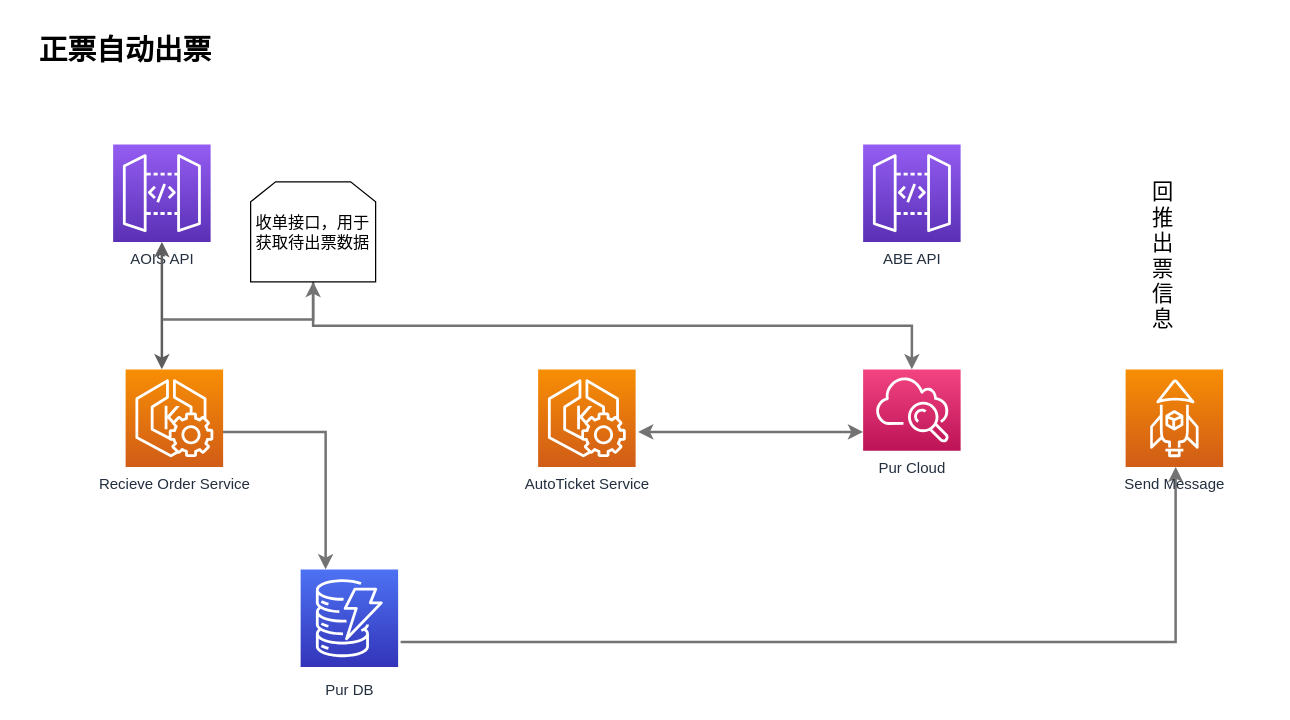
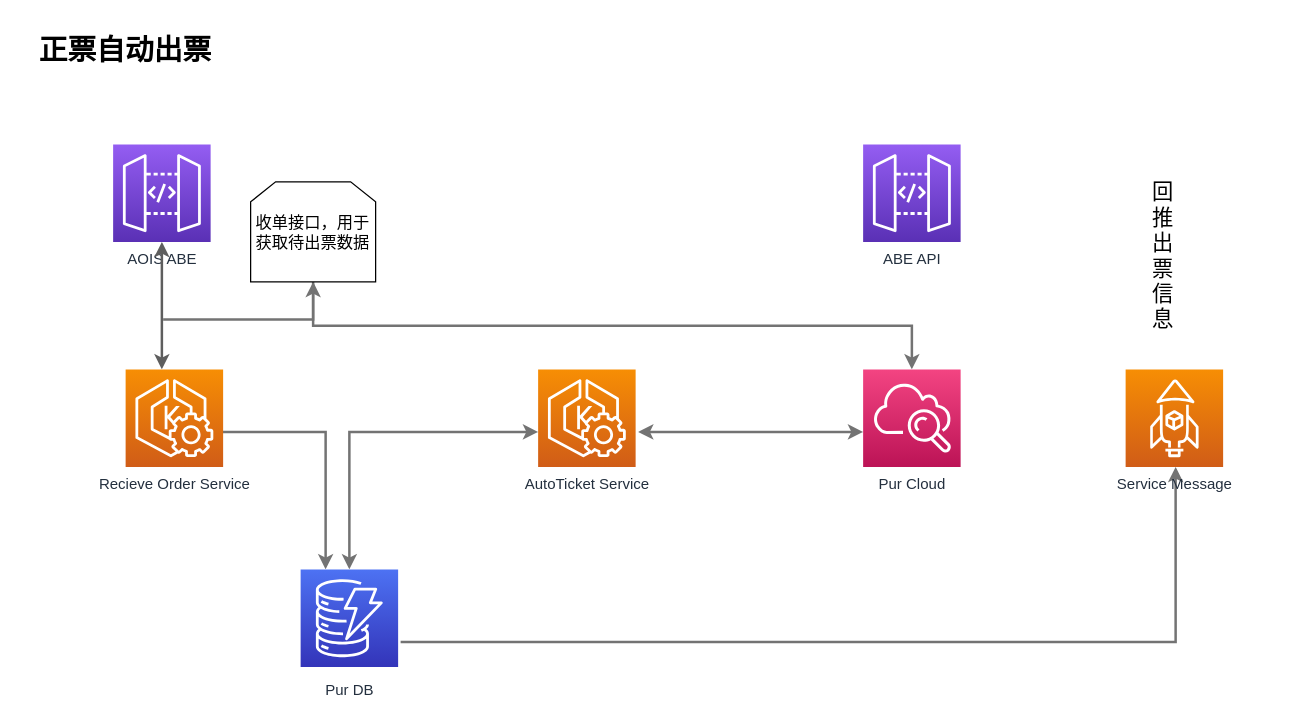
  <mxCell id="0" />
  <mxCell id="1" parent="0" />
  <mxCell id="2" value="正票自动出票" style="text;html=1;align=center;verticalAlign=middle;whiteSpace=wrap;rounded=0;fontSize=23;fontStyle=1" vertex="1" parent="1"><mxGeometry x="20" y="20" width="160" height="40" as="geometry" /></mxCell>
- <mxCell id="3" value="AOIS API" style="outlineConnect=0;fontColor=#232F3E;gradientColor=#945DF2;gradientDirection=north;fillColor=#5A30B5;strokeColor=#ffffff;dashed=0;verticalLabelPosition=bottom;verticalAlign=top;align=center;html=1;fontSize=12;fontStyle=0;aspect=fixed;shape=mxgraph.aws4.resourceIcon;resIcon=mxgraph.aws4.api_gateway;labelBackgroundColor=#ffffff;" vertex="1" parent="1"><mxGeometry x="90" y="115" width="78" height="78" as="geometry" /></mxCell>
+ <mxCell id="3" value="AOIS ABE" style="outlineConnect=0;fontColor=#232F3E;gradientColor=#945DF2;gradientDirection=north;fillColor=#5A30B5;strokeColor=#ffffff;dashed=0;verticalLabelPosition=bottom;verticalAlign=top;align=center;html=1;fontSize=12;fontStyle=0;aspect=fixed;shape=mxgraph.aws4.resourceIcon;resIcon=mxgraph.aws4.api_gateway;labelBackgroundColor=#ffffff;" vertex="1" parent="1"><mxGeometry x="90" y="115" width="78" height="78" as="geometry" /></mxCell>
  <mxCell id="4" style="rounded=0;orthogonalLoop=1;jettySize=auto;html=1;fontSize=23;strokeWidth=2;edgeStyle=elbowEdgeStyle;startArrow=classic;startFill=1;elbow=vertical;strokeColor=#5E5E5E;" edge="1" parent="1" target="3"><mxGeometry relative="1" as="geometry"><mxPoint x="129" y="295" as="sourcePoint" /></mxGeometry></mxCell>
  <mxCell id="5" style="edgeStyle=orthogonalEdgeStyle;rounded=0;orthogonalLoop=1;jettySize=auto;html=1;fontSize=23;startArrow=none;startFill=0;strokeWidth=2;strokeColor=#737373;" edge="1" parent="1" target="6"><mxGeometry relative="1" as="geometry"><mxPoint x="167.999" y="334" as="sourcePoint" /><Array as="points"><mxPoint x="168" y="345" /><mxPoint x="260" y="345" /></Array></mxGeometry></mxCell>
  <mxCell id="6" value="Pur DB" style="outlineConnect=0;fontColor=#232F3E;gradientColor=#4D72F3;gradientDirection=north;fillColor=#3334B9;strokeColor=#ffffff;dashed=0;verticalLabelPosition=bottom;verticalAlign=top;align=center;html=1;fontSize=12;fontStyle=0;aspect=fixed;shape=mxgraph.aws4.resourceIcon;resIcon=mxgraph.aws4.dynamodb;labelBackgroundColor=#ffffff;spacingTop=5;" vertex="1" parent="1"><mxGeometry x="240" y="455" width="78" height="78" as="geometry" /></mxCell>
+ <mxCell id="7" style="edgeStyle=elbowEdgeStyle;rounded=0;orthogonalLoop=1;jettySize=auto;elbow=vertical;html=1;fontSize=23;startArrow=classic;startFill=1;strokeColor=#737373;strokeWidth=2;endArrow=classic;endFill=1;" edge="1" parent="1" source="18" target="6"><mxGeometry relative="1" as="geometry"><mxPoint x="390" y="455" as="targetPoint" /><mxPoint x="420" y="355" as="sourcePoint" /><Array as="points"><mxPoint x="380" y="345" /><mxPoint x="460" y="494" /><mxPoint x="380" y="554" /></Array></mxGeometry></mxCell>
  <mxCell id="8" style="edgeStyle=elbowEdgeStyle;rounded=0;orthogonalLoop=1;jettySize=auto;elbow=vertical;html=1;fontSize=23;startArrow=classic;startFill=1;strokeColor=#737373;strokeWidth=2;" edge="1" parent="1" target="10"><mxGeometry relative="1" as="geometry"><mxPoint x="510" y="345" as="sourcePoint" /><Array as="points"><mxPoint x="599" y="345" /></Array></mxGeometry></mxCell>
  <mxCell id="9" style="edgeStyle=elbowEdgeStyle;rounded=0;orthogonalLoop=1;jettySize=auto;elbow=vertical;html=1;fontSize=23;startArrow=classic;startFill=1;strokeColor=#737373;strokeWidth=2;" edge="1" parent="1" source="10" target="17"><mxGeometry relative="1" as="geometry" /></mxCell>
- <mxCell id="10" value="Pur Cloud" style="outlineConnect=0;fontColor=#232F3E;gradientColor=#F34482;gradientDirection=north;fillColor=#BC1356;strokeColor=#ffffff;dashed=0;verticalLabelPosition=bottom;verticalAlign=top;align=center;html=1;fontSize=12;fontStyle=0;aspect=fixed;shape=mxgraph.aws4.resourceIcon;resIcon=mxgraph.aws4.cloudwatch;labelBackgroundColor=#ffffff;" vertex="1" parent="1"><mxGeometry x="690" y="295" width="78" height="65" as="geometry" /></mxCell>
+ <mxCell id="10" value="Pur Cloud" style="outlineConnect=0;fontColor=#232F3E;gradientColor=#F34482;gradientDirection=north;fillColor=#BC1356;strokeColor=#ffffff;dashed=0;verticalLabelPosition=bottom;verticalAlign=top;align=center;html=1;fontSize=12;fontStyle=0;aspect=fixed;shape=mxgraph.aws4.resourceIcon;resIcon=mxgraph.aws4.cloudwatch;labelBackgroundColor=#ffffff;" vertex="1" parent="1"><mxGeometry x="690" y="295" width="78" height="78" as="geometry" /></mxCell>
  <mxCell id="11" value="ABE API" style="outlineConnect=0;fontColor=#232F3E;gradientColor=#945DF2;gradientDirection=north;fillColor=#5A30B5;strokeColor=#ffffff;dashed=0;verticalLabelPosition=bottom;verticalAlign=top;align=center;html=1;fontSize=12;fontStyle=0;aspect=fixed;shape=mxgraph.aws4.resourceIcon;resIcon=mxgraph.aws4.api_gateway;labelBackgroundColor=#ffffff;" vertex="1" parent="1"><mxGeometry x="690" y="115" width="78" height="78" as="geometry" /></mxCell>
  <mxCell id="12" style="rounded=0;orthogonalLoop=1;jettySize=auto;html=1;fontSize=23;startArrow=classic;startFill=1;strokeColor=#737373;strokeWidth=2;edgeStyle=orthogonalEdgeStyle;endArrow=none;endFill=0;" edge="1" parent="1"><mxGeometry relative="1" as="geometry"><mxPoint x="320" y="513" as="targetPoint" /><mxPoint x="940" y="373" as="sourcePoint" /><Array as="points"><mxPoint x="940" y="513" /></Array></mxGeometry></mxCell>
- <mxCell id="13" value="Send Message" style="sketch=0;points=[[0,0,0],[0.25,0,0],[0.5,0,0],[0.75,0,0],[1,0,0],[0,1,0],[0.25,1,0],[0.5,1,0],[0.75,1,0],[1,1,0],[0,0.25,0],[0,0.5,0],[0,0.75,0],[1,0.25,0],[1,0.5,0],[1,0.75,0]];outlineConnect=0;fontColor=#232F3E;gradientColor=#F78E04;gradientDirection=north;fillColor=#D05C17;strokeColor=#ffffff;dashed=0;verticalLabelPosition=bottom;verticalAlign=top;align=center;html=1;fontSize=12;fontStyle=0;aspect=fixed;shape=mxgraph.aws4.resourceIcon;resIcon=mxgraph.aws4.bottlerocket;" vertex="1" parent="1"><mxGeometry x="900" y="295" width="78" height="78" as="geometry" /></mxCell>
+ <mxCell id="13" value="Service Message" style="sketch=0;points=[[0,0,0],[0.25,0,0],[0.5,0,0],[0.75,0,0],[1,0,0],[0,1,0],[0.25,1,0],[0.5,1,0],[0.75,1,0],[1,1,0],[0,0.25,0],[0,0.5,0],[0,0.75,0],[1,0.25,0],[1,0.5,0],[1,0.75,0]];outlineConnect=0;fontColor=#232F3E;gradientColor=#F78E04;gradientDirection=north;fillColor=#D05C17;strokeColor=#ffffff;dashed=0;verticalLabelPosition=bottom;verticalAlign=top;align=center;html=1;fontSize=12;fontStyle=0;aspect=fixed;shape=mxgraph.aws4.resourceIcon;resIcon=mxgraph.aws4.bottlerocket;" vertex="1" parent="1"><mxGeometry x="900" y="295" width="78" height="78" as="geometry" /></mxCell>
  <mxCell id="14" value="Recieve Order Service" style="sketch=0;points=[[0,0,0],[0.25,0,0],[0.5,0,0],[0.75,0,0],[1,0,0],[0,1,0],[0.25,1,0],[0.5,1,0],[0.75,1,0],[1,1,0],[0,0.25,0],[0,0.5,0],[0,0.75,0],[1,0.25,0],[1,0.5,0],[1,0.75,0]];outlineConnect=0;fontColor=#232F3E;gradientColor=#F78E04;gradientDirection=north;fillColor=#D05C17;strokeColor=#ffffff;dashed=0;verticalLabelPosition=bottom;verticalAlign=top;align=center;html=1;fontSize=12;fontStyle=0;aspect=fixed;shape=mxgraph.aws4.resourceIcon;resIcon=mxgraph.aws4.eks_distro;" vertex="1" parent="1"><mxGeometry x="100" y="295" width="78" height="78" as="geometry" /></mxCell>
  <mxCell id="15" value="回&lt;br&gt;推&lt;br&gt;出&lt;br&gt;票&lt;br&gt;信&lt;br&gt;息" style="text;html=1;align=center;verticalAlign=middle;whiteSpace=wrap;rounded=0;fontSize=17;fontStyle=0" vertex="1" parent="1"><mxGeometry x="850" y="185" width="160" height="40" as="geometry" /></mxCell>
  <mxCell id="16" style="edgeStyle=orthogonalEdgeStyle;rounded=0;orthogonalLoop=1;jettySize=auto;html=1;fontSize=17;startArrow=none;startFill=0;endArrow=none;endFill=0;strokeColor=#737373;strokeWidth=2;" edge="1" parent="1"><mxGeometry relative="1" as="geometry"><mxPoint x="130" y="255" as="targetPoint" /><mxPoint x="250" y="225" as="sourcePoint" /><Array as="points"><mxPoint x="250" y="255" /><mxPoint x="130" y="255" /></Array></mxGeometry></mxCell>
  <mxCell id="17" value="&lt;span&gt;收单接口，用于获取待出票数据&lt;/span&gt;" style="shape=loopLimit;whiteSpace=wrap;html=1;fontSize=13;" vertex="1" parent="1"><mxGeometry x="200" y="145" width="100" height="80" as="geometry" /></mxCell>
  <mxCell id="18" value="AutoTicket Service" style="sketch=0;points=[[0,0,0],[0.25,0,0],[0.5,0,0],[0.75,0,0],[1,0,0],[0,1,0],[0.25,1,0],[0.5,1,0],[0.75,1,0],[1,1,0],[0,0.25,0],[0,0.5,0],[0,0.75,0],[1,0.25,0],[1,0.5,0],[1,0.75,0]];outlineConnect=0;fontColor=#232F3E;gradientColor=#F78E04;gradientDirection=north;fillColor=#D05C17;strokeColor=#ffffff;dashed=0;verticalLabelPosition=bottom;verticalAlign=top;align=center;html=1;fontSize=12;fontStyle=0;aspect=fixed;shape=mxgraph.aws4.resourceIcon;resIcon=mxgraph.aws4.eks_distro;" vertex="1" parent="1"><mxGeometry x="430" y="295" width="78" height="78" as="geometry" /></mxCell>
  <mxCell id="19" value="" style="edgeStyle=elbowEdgeStyle;rounded=0;orthogonalLoop=1;jettySize=auto;elbow=vertical;html=1;fontSize=23;startArrow=classic;startFill=1;strokeColor=#737373;strokeWidth=2;endArrow=none;" edge="1" parent="1" target="18"><mxGeometry relative="1" as="geometry"><mxPoint x="508" y="334" as="sourcePoint" /><mxPoint x="690" y="345" as="targetPoint" /><Array as="points" /></mxGeometry></mxCell>
